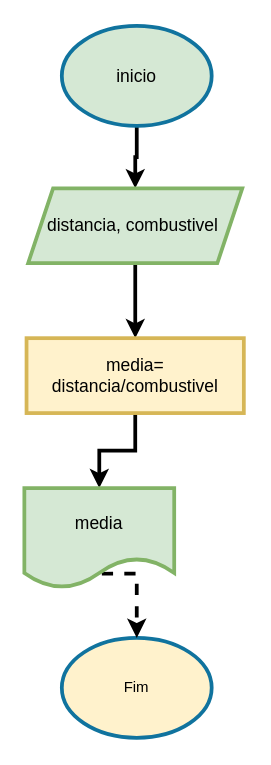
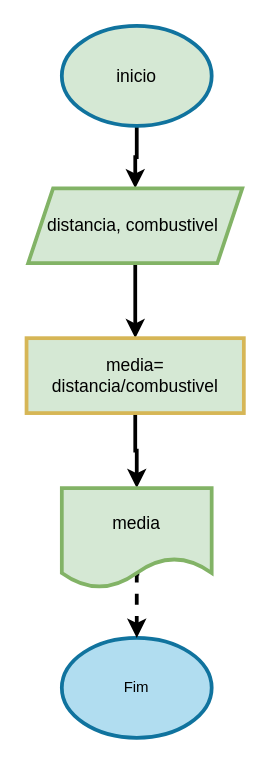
  <mxCell id="0" />
  <mxCell id="1" parent="0" />
  <mxCell id="2" value="" style="edgeStyle=orthogonalEdgeStyle;rounded=0;orthogonalLoop=1;jettySize=auto;html=1;strokeWidth=3;fontSize=14;" edge="1" parent="1" source="3" target="6"><mxGeometry relative="1" as="geometry" /></mxCell>
  <mxCell id="3" value="inicio" style="ellipse;whiteSpace=wrap;html=1;fillColor=#d5e8d4;strokeColor=#10739e;strokeWidth=3;fontSize=14;" vertex="1" parent="1"><mxGeometry x="49" y="20" width="120" height="80" as="geometry" /></mxCell>
- <mxCell id="4" value="Fim" style="ellipse;whiteSpace=wrap;html=1;fillColor=#fff2cc;strokeColor=#10739e;strokeWidth=3;" vertex="1" parent="1"><mxGeometry x="49" y="510" width="120" height="80" as="geometry" /></mxCell>
+ <mxCell id="4" value="Fim" style="ellipse;whiteSpace=wrap;html=1;fillColor=#b1ddf0;strokeColor=#10739e;strokeWidth=3;" vertex="1" parent="1"><mxGeometry x="49" y="510" width="120" height="80" as="geometry" /></mxCell>
  <mxCell id="5" value="" style="edgeStyle=orthogonalEdgeStyle;rounded=0;orthogonalLoop=1;jettySize=auto;html=1;strokeWidth=3;fontSize=14;" edge="1" parent="1" source="6" target="8"><mxGeometry relative="1" as="geometry" /></mxCell>
  <mxCell id="6" value="distancia, combustivel&amp;nbsp;" style="shape=parallelogram;perimeter=parallelogramPerimeter;whiteSpace=wrap;html=1;fixedSize=1;fillColor=#d5e8d4;strokeColor=#82b366;strokeWidth=3;fontSize=14;" vertex="1" parent="1"><mxGeometry x="22" y="150" width="171.5" height="60" as="geometry" /></mxCell>
  <mxCell id="7" value="" style="edgeStyle=orthogonalEdgeStyle;rounded=0;orthogonalLoop=1;jettySize=auto;html=1;strokeWidth=3;fontSize=14;" edge="1" parent="1" source="8" target="10"><mxGeometry relative="1" as="geometry" /></mxCell>
- <mxCell id="8" value="media= distancia/combustivel" style="whiteSpace=wrap;html=1;fillColor=#fff2cc;strokeColor=#d6b656;strokeWidth=3;fontSize=14;" vertex="1" parent="1"><mxGeometry x="20.75" y="270" width="174" height="60" as="geometry" /></mxCell>
+ <mxCell id="8" value="media= distancia/combustivel" style="whiteSpace=wrap;html=1;fillColor=#d5e8d4;strokeColor=#d6b656;strokeWidth=3;fontSize=14;" vertex="1" parent="1"><mxGeometry x="20.75" y="270" width="174" height="60" as="geometry" /></mxCell>
  <mxCell id="9" value="" style="edgeStyle=orthogonalEdgeStyle;rounded=0;orthogonalLoop=1;jettySize=auto;html=1;exitX=0.517;exitY=0.858;exitDx=0;exitDy=0;exitPerimeter=0;strokeWidth=3;fontSize=14;dashed=1;" edge="1" parent="1" source="10" target="4"><mxGeometry relative="1" as="geometry"><Array as="points"><mxPoint x="109" y="459" /></Array></mxGeometry></mxCell>
- <mxCell id="10" value="media" style="shape=document;whiteSpace=wrap;html=1;boundedLbl=1;fillColor=#d5e8d4;strokeColor=#82b366;strokeWidth=3;fontSize=14;" vertex="1" parent="1"><mxGeometry x="19" y="390" width="120" height="80" as="geometry" /></mxCell>
+ <mxCell id="10" value="media" style="shape=document;whiteSpace=wrap;html=1;boundedLbl=1;fillColor=#d5e8d4;strokeColor=#82b366;strokeWidth=3;fontSize=14;" vertex="1" parent="1"><mxGeometry x="49" y="390" width="120" height="80" as="geometry" /></mxCell>
